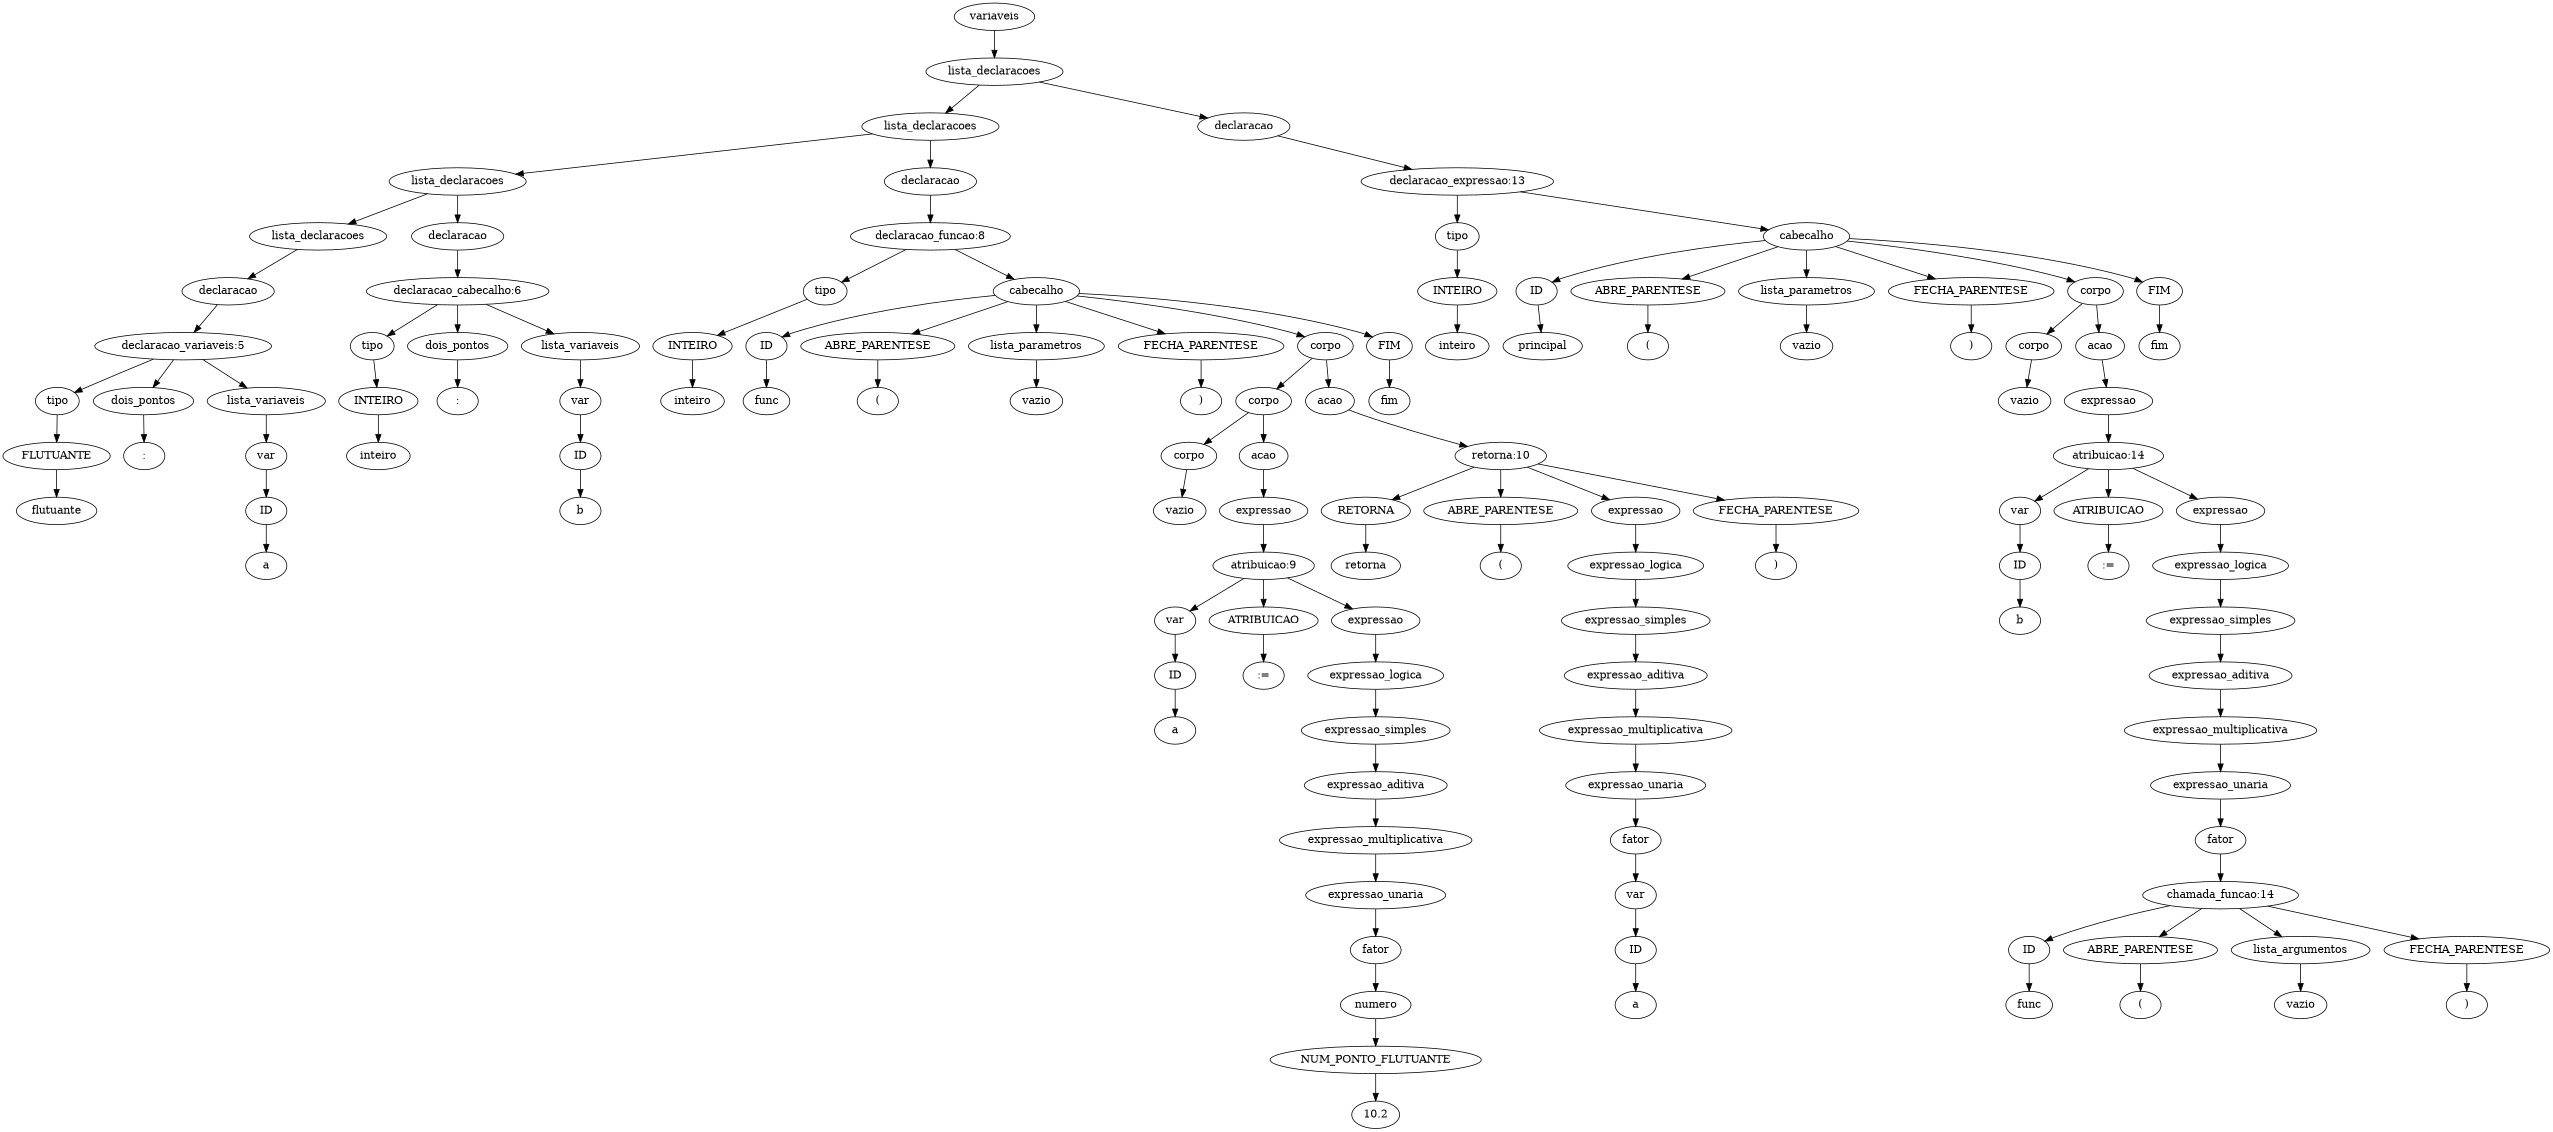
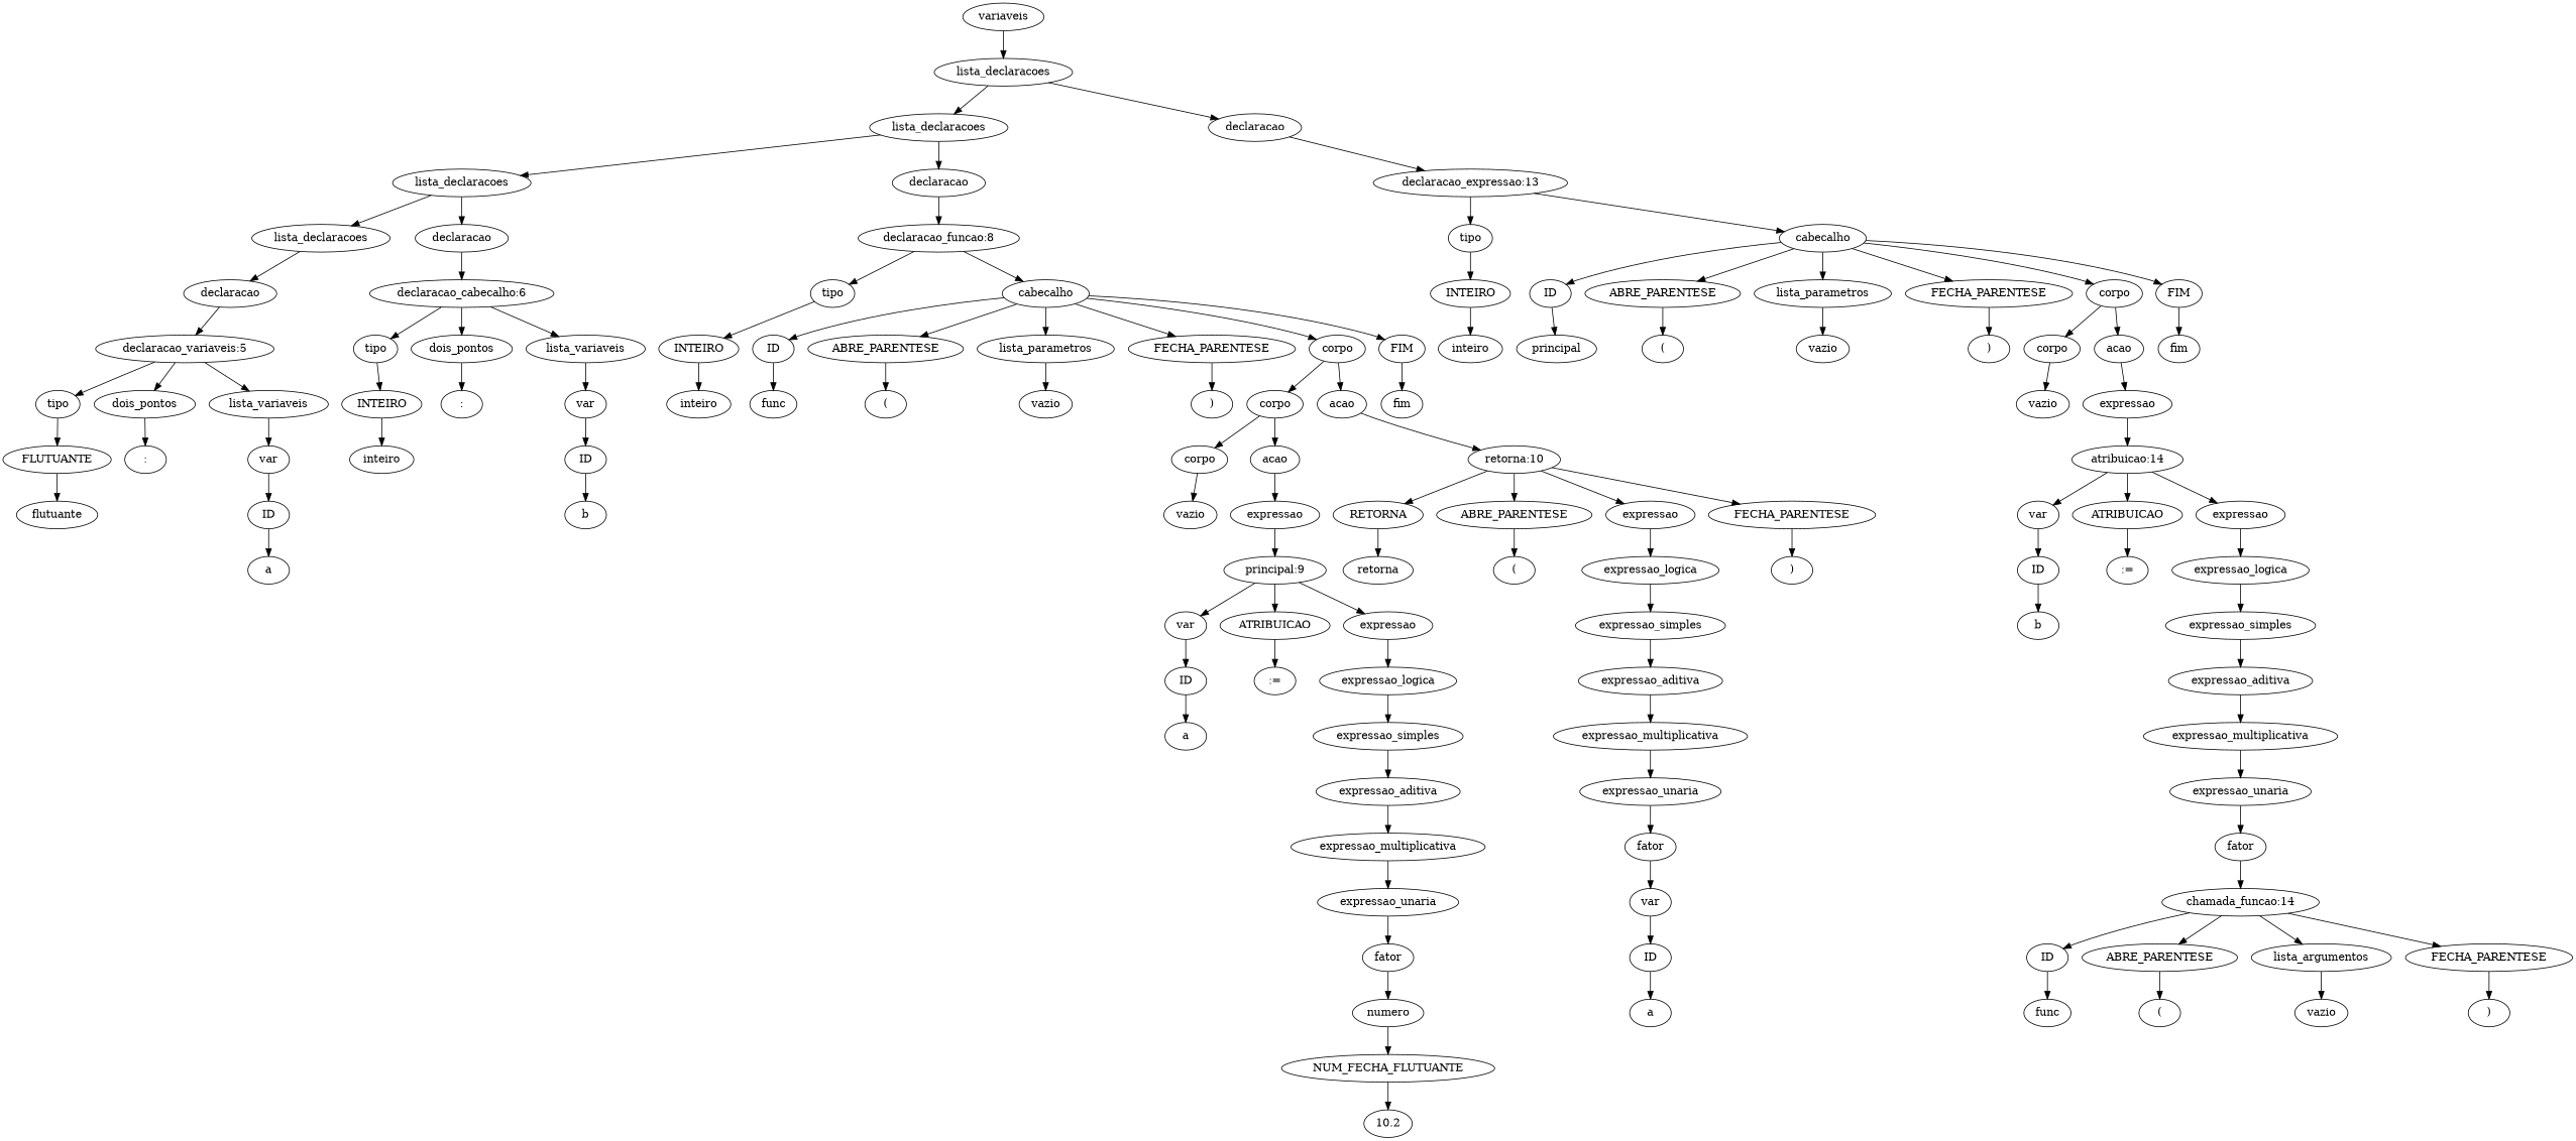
  digraph {
    n1 [label=variaveis]
    n2 [label=lista_declaracoes]
    n3 [label=lista_declaracoes]
    n4 [label=declaracao]
    n5 [label=lista_declaracoes]
    n6 [label=declaracao]
    n7 [label="declaracao_expressao:13"]
    n8 [label=lista_declaracoes]
    n9 [label=declaracao]
    n10 [label="declaracao_funcao:8"]
    n11 [label=declaracao]
    n12 [label="declaracao_cabecalho:6"]
    n13 [label="declaracao_variaveis:5"]
    n14 [label=tipo]
    n15 [label=dois_pontos]
    n16 [label=lista_variaveis]
    n17 [label=FLUTUANTE]
    n18 [label=":"]
    n19 [label=var]
    n20 [label=flutuante]
    n21 [label=ID]
    n22 [label=a]
    n23 [label=tipo]
    n24 [label=dois_pontos]
    n25 [label=lista_variaveis]
    n26 [label=INTEIRO]
    n27 [label=":"]
    n28 [label=var]
    n29 [label=inteiro]
    n30 [label=ID]
    n31 [label=b]
    n32 [label=tipo]
    n33 [label=cabecalho]
    n34 [label=INTEIRO]
    n35 [label=ID]
    n36 [label=ABRE_PARENTESE]
    n37 [label=lista_parametros]
    n38 [label=FECHA_PARENTESE]
    n39 [label=corpo]
    n40 [label=FIM]
    n41 [label=inteiro]
    n42 [label=func]
    n43 [label="("]
    n44 [label=vazio]
    n45 [label=")"]
    n46 [label=corpo]
    n47 [label=acao]
    n48 [label=fim]
    n49 [label=corpo]
    n50 [label=acao]
    n51 [label="retorna:10"]
    n52 [label=vazio]
    n53 [label=expressao]
-   n54 [label="atribuicao:9"]
+   n54 [label="principal:9"]
    n55 [label=var]
    n56 [label=ATRIBUICAO]
    n57 [label=expressao]
    n58 [label=ID]
    n59 [label=":="]
    n60 [label=expressao_logica]
    n61 [label=a]
    n62 [label=expressao_simples]
    n63 [label=expressao_aditiva]
    n64 [label=expressao_multiplicativa]
    n65 [label=expressao_unaria]
    n66 [label=fator]
    n67 [label=numero]
-   n68 [label=NUM_PONTO_FLUTUANTE]
+   n68 [label=NUM_FECHA_FLUTUANTE]
    n69 [label=10.2]
    n70 [label=RETORNA]
    n71 [label=ABRE_PARENTESE]
    n72 [label=expressao]
    n73 [label=FECHA_PARENTESE]
    n74 [label=retorna]
    n75 [label="("]
    n76 [label=expressao_logica]
    n77 [label=")"]
    n78 [label=expressao_simples]
    n79 [label=expressao_aditiva]
    n80 [label=expressao_multiplicativa]
    n81 [label=expressao_unaria]
    n82 [label=fator]
    n83 [label=var]
    n84 [label=ID]
    n85 [label=a]
    n86 [label=tipo]
    n87 [label=cabecalho]
    n88 [label=INTEIRO]
    n89 [label=ID]
    n90 [label=ABRE_PARENTESE]
    n91 [label=lista_parametros]
    n92 [label=FECHA_PARENTESE]
    n93 [label=corpo]
    n94 [label=FIM]
    n95 [label=inteiro]
    n96 [label=principal]
    n97 [label="("]
    n98 [label=vazio]
    n99 [label=")"]
    n100 [label=corpo]
    n101 [label=acao]
    n102 [label=fim]
    n103 [label=vazio]
    n104 [label=expressao]
    n105 [label="atribuicao:14"]
    n106 [label=var]
    n107 [label=ATRIBUICAO]
    n108 [label=expressao]
    n109 [label=ID]
    n110 [label=":="]
    n111 [label=expressao_logica]
    n112 [label=b]
    n113 [label=expressao_simples]
    n114 [label=expressao_aditiva]
    n115 [label=expressao_multiplicativa]
    n116 [label=expressao_unaria]
    n117 [label=fator]
    n118 [label="chamada_funcao:14"]
    n119 [label=ID]
    n120 [label=ABRE_PARENTESE]
    n121 [label=lista_argumentos]
    n122 [label=FECHA_PARENTESE]
    n123 [label=func]
    n124 [label="("]
    n125 [label=vazio]
    n126 [label=")"]
    n1 -> n2
    n2 -> n3
    n2 -> n4
    n3 -> n5
    n3 -> n6
    n4 -> n7
    n5 -> n8
    n5 -> n9
    n6 -> n10
    n7 -> n86
    n7 -> n87
    n8 -> n11
    n9 -> n12
    n10 -> n32
    n10 -> n33
    n11 -> n13
    n12 -> n23
    n12 -> n24
    n12 -> n25
    n13 -> n14
    n13 -> n15
    n13 -> n16
    n14 -> n17
    n15 -> n18
    n16 -> n19
    n17 -> n20
    n19 -> n21
    n21 -> n22
    n23 -> n26
    n24 -> n27
    n25 -> n28
    n26 -> n29
    n28 -> n30
    n30 -> n31
    n32 -> n34
    n33 -> n35
    n33 -> n36
    n33 -> n37
    n33 -> n38
    n33 -> n39
    n33 -> n40
    n34 -> n41
    n35 -> n42
    n36 -> n43
    n37 -> n44
    n38 -> n45
    n39 -> n46
    n39 -> n47
    n40 -> n48
    n46 -> n49
    n46 -> n50
    n47 -> n51
    n49 -> n52
    n50 -> n53
    n51 -> n70
    n51 -> n71
    n51 -> n72
    n51 -> n73
    n53 -> n54
    n54 -> n55
    n54 -> n56
    n54 -> n57
    n55 -> n58
    n56 -> n59
    n57 -> n60
    n58 -> n61
    n60 -> n62
    n62 -> n63
    n63 -> n64
    n64 -> n65
    n65 -> n66
    n66 -> n67
    n67 -> n68
    n68 -> n69
    n70 -> n74
    n71 -> n75
    n72 -> n76
    n73 -> n77
    n76 -> n78
    n78 -> n79
    n79 -> n80
    n80 -> n81
    n81 -> n82
    n82 -> n83
    n83 -> n84
    n84 -> n85
    n86 -> n88
    n87 -> n89
    n87 -> n90
    n87 -> n91
    n87 -> n92
    n87 -> n93
    n87 -> n94
    n88 -> n95
    n89 -> n96
    n90 -> n97
    n91 -> n98
    n92 -> n99
    n93 -> n100
    n93 -> n101
    n94 -> n102
    n100 -> n103
    n101 -> n104
    n104 -> n105
    n105 -> n106
    n105 -> n107
    n105 -> n108
    n106 -> n109
    n107 -> n110
    n108 -> n111
    n109 -> n112
    n111 -> n113
    n113 -> n114
    n114 -> n115
    n115 -> n116
    n116 -> n117
    n117 -> n118
    n118 -> n119
    n118 -> n120
    n118 -> n121
    n118 -> n122
    n119 -> n123
    n120 -> n124
    n121 -> n125
    n122 -> n126
  }
